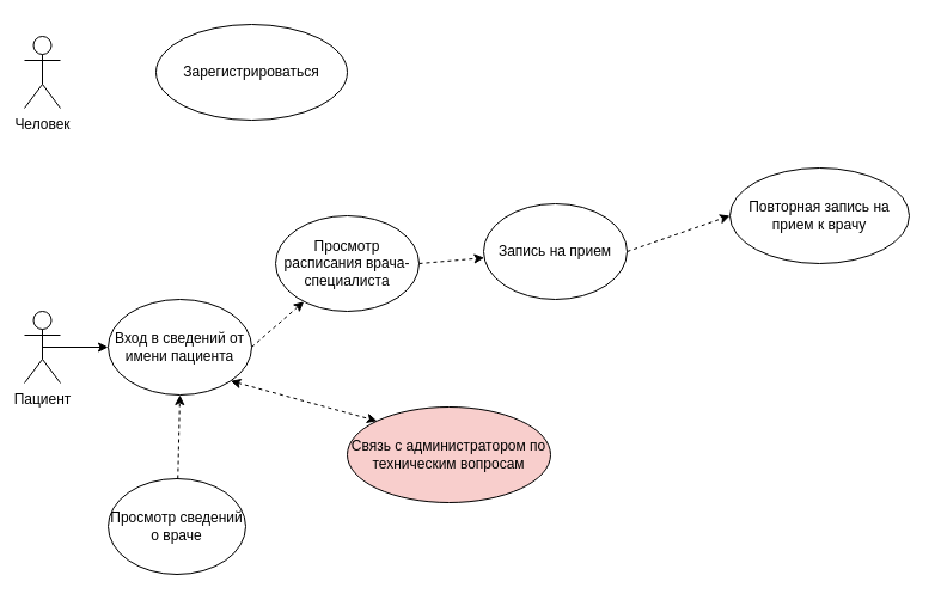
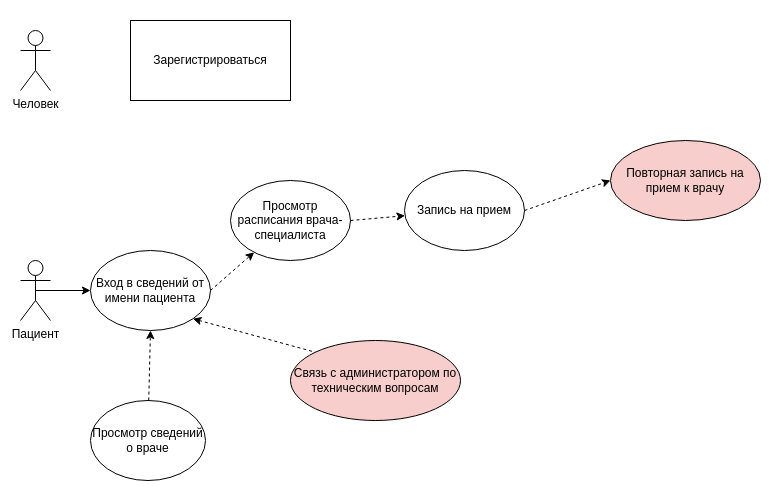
  <mxCell id="0" />
  <mxCell id="1" parent="0" />
  <mxCell id="2" value="Человек" style="shape=umlActor;verticalLabelPosition=bottom;verticalAlign=top;html=1;outlineConnect=0;" vertex="1" parent="1"><mxGeometry x="20" y="30" width="30" height="60" as="geometry" /></mxCell>
- <mxCell id="3" value="Зарегистрироваться" style="ellipse;whiteSpace=wrap;html=1;" vertex="1" parent="1"><mxGeometry x="130" y="20" width="160" height="80" as="geometry" /></mxCell>
+ <mxCell id="3" value="Зарегистрироваться" style="whiteSpace=wrap;html=1;rounded=0;" vertex="1" parent="1"><mxGeometry x="130" y="20" width="160" height="80" as="geometry" /></mxCell>
  <mxCell id="4" value="Пациент" style="shape=umlActor;verticalLabelPosition=bottom;verticalAlign=top;html=1;outlineConnect=0;" vertex="1" parent="1"><mxGeometry x="20" y="260" width="30" height="60" as="geometry" /></mxCell>
  <mxCell id="5" value="" style="endArrow=classic;html=1;exitX=0.5;exitY=0.5;exitDx=0;exitDy=0;exitPerimeter=0;entryX=0;entryY=0.5;entryDx=0;entryDy=0;" edge="1" parent="1" source="4" target="6"><mxGeometry width="50" height="50" relative="1" as="geometry"><mxPoint x="80" y="310" as="sourcePoint" /><mxPoint x="240" y="288" as="targetPoint" /></mxGeometry></mxCell>
  <mxCell id="6" value="Вход в сведений от имени пациента" style="ellipse;whiteSpace=wrap;html=1;" vertex="1" parent="1"><mxGeometry x="90" y="250" width="120" height="80" as="geometry" /></mxCell>
  <mxCell id="7" value="" style="endArrow=classic;dashed=1;html=1;exitX=1;exitY=0.5;exitDx=0;exitDy=0;endFill=1;" edge="1" parent="1" source="6" target="8"><mxGeometry width="50" height="50" relative="1" as="geometry"><mxPoint x="380" y="360" as="sourcePoint" /><mxPoint x="290" y="240" as="targetPoint" /></mxGeometry></mxCell>
  <mxCell id="8" value="Просмотр расписания врача-специалиста" style="ellipse;whiteSpace=wrap;html=1;" vertex="1" parent="1"><mxGeometry x="230" y="180" width="120" height="80" as="geometry" /></mxCell>
  <mxCell id="9" value="" style="endArrow=classic;dashed=1;html=1;exitX=1;exitY=0.5;exitDx=0;exitDy=0;endFill=1;" edge="1" parent="1" source="8" target="10"><mxGeometry width="50" height="50" relative="1" as="geometry"><mxPoint x="380" y="260" as="sourcePoint" /><mxPoint x="430" y="220" as="targetPoint" /></mxGeometry></mxCell>
  <mxCell id="10" value="Запись на прием" style="ellipse;whiteSpace=wrap;html=1;" vertex="1" parent="1"><mxGeometry x="404" y="170" width="120" height="80" as="geometry" /></mxCell>
  <mxCell id="11" value="Просмотр сведений о враче&lt;br&gt;" style="ellipse;whiteSpace=wrap;html=1;" vertex="1" parent="1"><mxGeometry x="90" y="400" width="115" height="80" as="geometry" /></mxCell>
  <mxCell id="12" value="" style="endArrow=classic;dashed=1;html=1;entryX=0.5;entryY=1;entryDx=0;entryDy=0;endFill=1;" edge="1" parent="1" source="11" target="6"><mxGeometry width="50" height="50" relative="1" as="geometry"><mxPoint x="380" y="510" as="sourcePoint" /><mxPoint x="430" y="460" as="targetPoint" /></mxGeometry></mxCell>
  <mxCell id="13" value="" style="endArrow=classic;dashed=1;html=1;exitX=1;exitY=0.5;exitDx=0;exitDy=0;entryX=0;entryY=0.5;entryDx=0;entryDy=0;endFill=1;" edge="1" parent="1" source="10" target="14"><mxGeometry width="50" height="50" relative="1" as="geometry"><mxPoint x="380" y="420" as="sourcePoint" /><mxPoint x="620" y="300" as="targetPoint" /></mxGeometry></mxCell>
- <mxCell id="14" value="Повторная запись на прием к врачу" style="ellipse;whiteSpace=wrap;html=1;" vertex="1" parent="1"><mxGeometry x="610" y="140" width="150" height="80" as="geometry" /></mxCell>
+ <mxCell id="14" value="Повторная запись на прием к врачу" style="ellipse;whiteSpace=wrap;html=1;fillColor=#f8cecc;" vertex="1" parent="1"><mxGeometry x="610" y="140" width="150" height="80" as="geometry" /></mxCell>
  <mxCell id="15" value="Связь с администратором по техническим вопросам" style="ellipse;whiteSpace=wrap;html=1;fillColor=#f8cecc;" vertex="1" parent="1"><mxGeometry x="290" y="340" width="170" height="80" as="geometry" /></mxCell>
- <mxCell id="16" value="" style="endArrow=classic;dashed=1;html=1;exitX=1;exitY=1;exitDx=0;exitDy=0;entryX=0;entryY=0;entryDx=0;entryDy=0;startArrow=classic;startFill=1;" edge="1" parent="1" source="6" target="15"><mxGeometry width="50" height="50" relative="1" as="geometry"><mxPoint x="380" y="410" as="sourcePoint" /><mxPoint x="430" y="360" as="targetPoint" /></mxGeometry></mxCell>
+ <mxCell id="16" value="" style="endArrow=none;dashed=1;html=1;exitX=1;exitY=1;exitDx=0;exitDy=0;entryX=0;entryY=0;entryDx=0;entryDy=0;startArrow=classic;startFill=1;" edge="1" parent="1" source="6" target="15"><mxGeometry width="50" height="50" relative="1" as="geometry"><mxPoint x="380" y="410" as="sourcePoint" /><mxPoint x="430" y="360" as="targetPoint" /></mxGeometry></mxCell>
